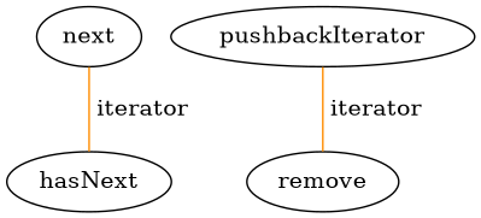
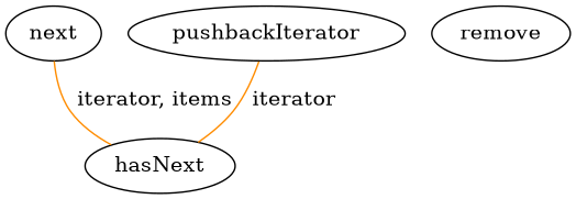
  digraph {
    edge [color=darkorange dir=none]
    next
    hasNext
    pushbackIterator
    remove
-   next -> hasNext [label=" iterator"]
-   pushbackIterator -> remove [label=" iterator"]
+   next -> hasNext [label=" iterator, items"]
+   pushbackIterator -> hasNext [label=" iterator"]
  }
